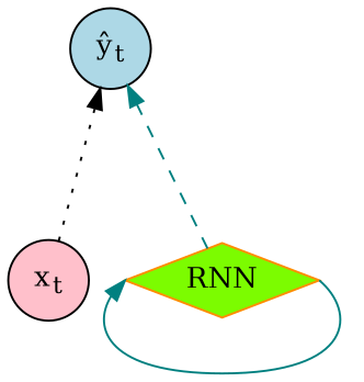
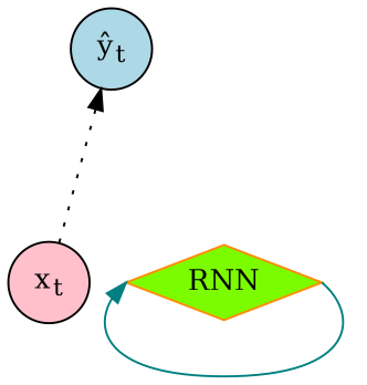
  digraph {
    rankdir=BT
    node [shape=circle style=filled]
    edge [color=teal minlen=2]
    n1 [fillcolor=pink label=<x<sub>t</sub>>]
    n2 [fillcolor=lightblue label=<ŷ<sub>t</sub>>]
    n3 [color=darkorange fillcolor=lawngreen label=RNN shape=diamond]
    n1 -> n2 [color=black style=dotted]
-   n3 -> n2 [style=dashed]
    n3 -> n3 [constraint=true headport=w style=solid tailport=e minlen=""]
  }
